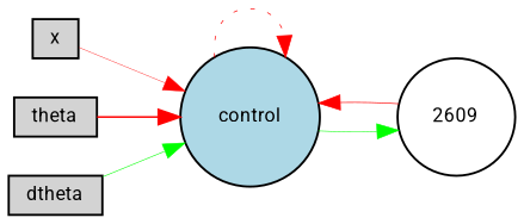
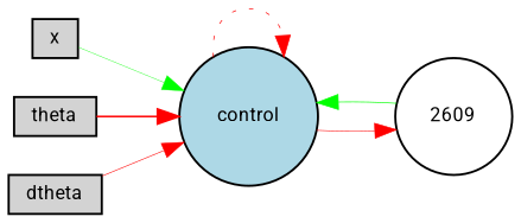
  digraph {
    fontname=Roboto
    rankdir=LR
    node [fillcolor=lightgray fontname=Roboto fontsize=9 shape=box style=filled]
    edge [color=green fontname=Roboto style=solid]
    x [height=0.2 width=0.2]
    control [fillcolor=lightblue height=0.2 shape=circle width=0.2]
    n3 [fillcolor=white height=0.2 label=2609 shape=circle width=0.2]
    theta [height=0.2 width=0.2]
    dtheta [height=0.2 width=0.2]
-   x -> control [color=red penwidth=0.1931809619109503]
+   x -> control [penwidth=0.1931809619109503]
    control -> control [color=red penwidth=0.3640286984553104 style=dotted]
-   control -> n3 [penwidth=0.2793964286484167]
-   n3 -> control [color=red penwidth=0.35001141225389976]
+   control -> n3 [color=red penwidth=0.2793964286484167]
+   n3 -> control [penwidth=0.35001141225389976]
    theta -> control [color=red penwidth=0.8058652440240353]
-   dtheta -> control [penwidth=0.2929378346227056]
+   dtheta -> control [color=red penwidth=0.2929378346227056]
  }
